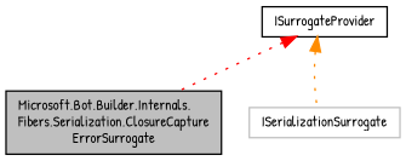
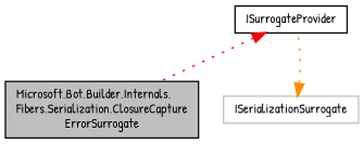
  digraph {
    fontname="Patrick Hand"
    node [color=black fillcolor=white fontname="Patrick Hand" fontsize=10 shape=record style=filled]
    edge [dir=back fontname="Patrick Hand" fontsize=10 labelfontname=Helvetica labelfontsize=10 style=dotted]
    n1 [fillcolor=grey75 fontcolor=black height=0.2 label="Microsoft.Bot.Builder.Internals.\lFibers.Serialization.ClosureCapture\lErrorSurrogate" width=0.4]
    n2 [height=0.2 label=ISurrogateProvider width=0.4]
    n3 [color=grey75 height=0.2 label=ISerializationSurrogate width=0.4]
    n2 -> n1 [color=red]
-   n2 -> n3 [color=darkorange]
+   n3 -> n2 [color=darkorange]
  }
